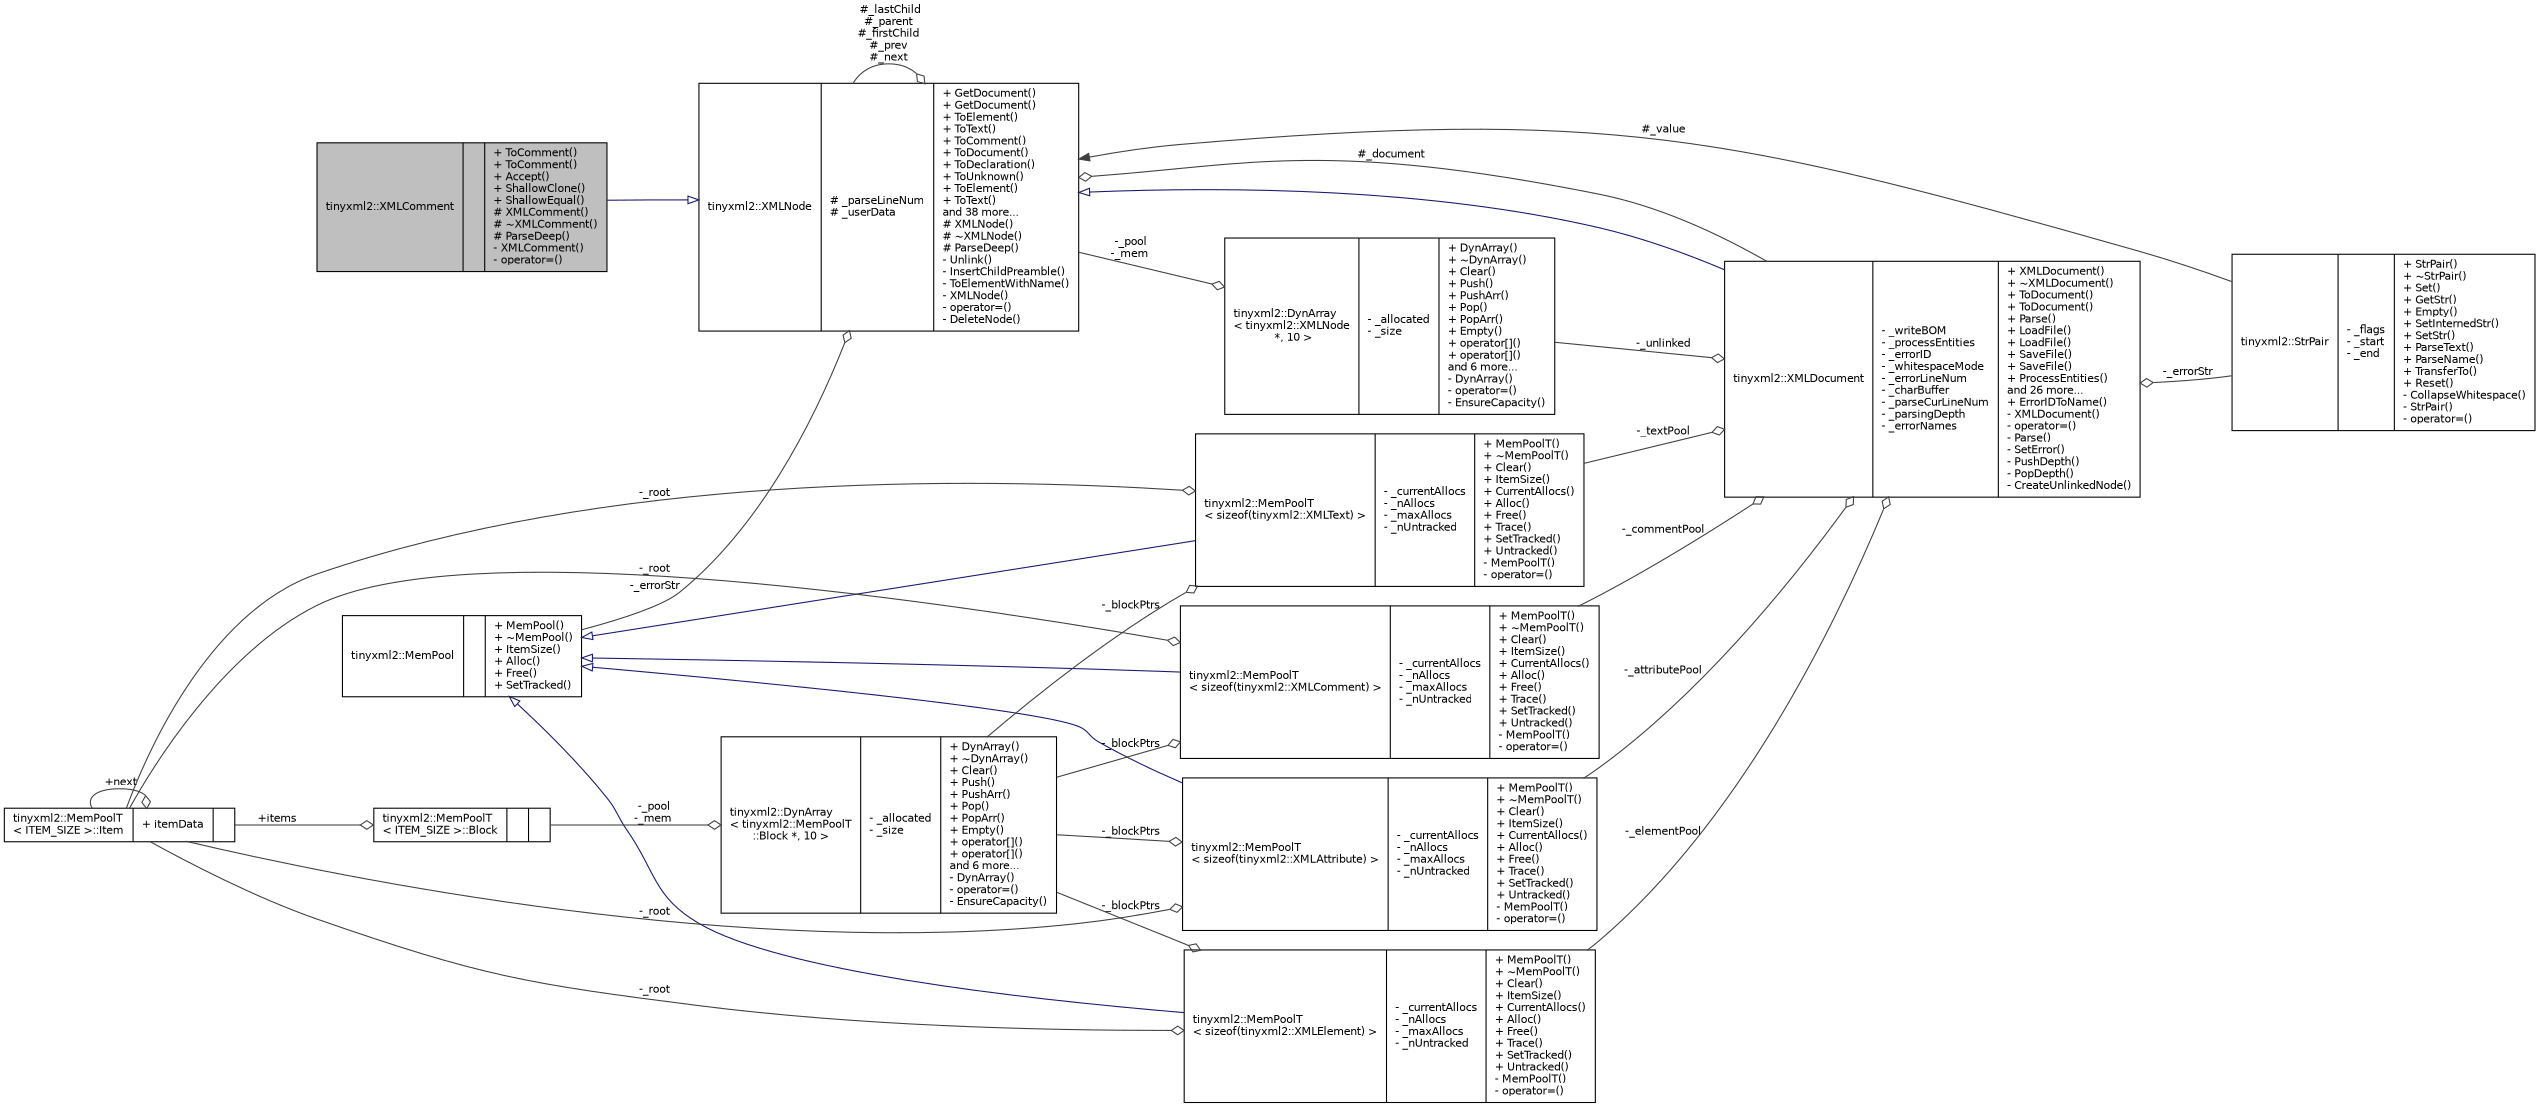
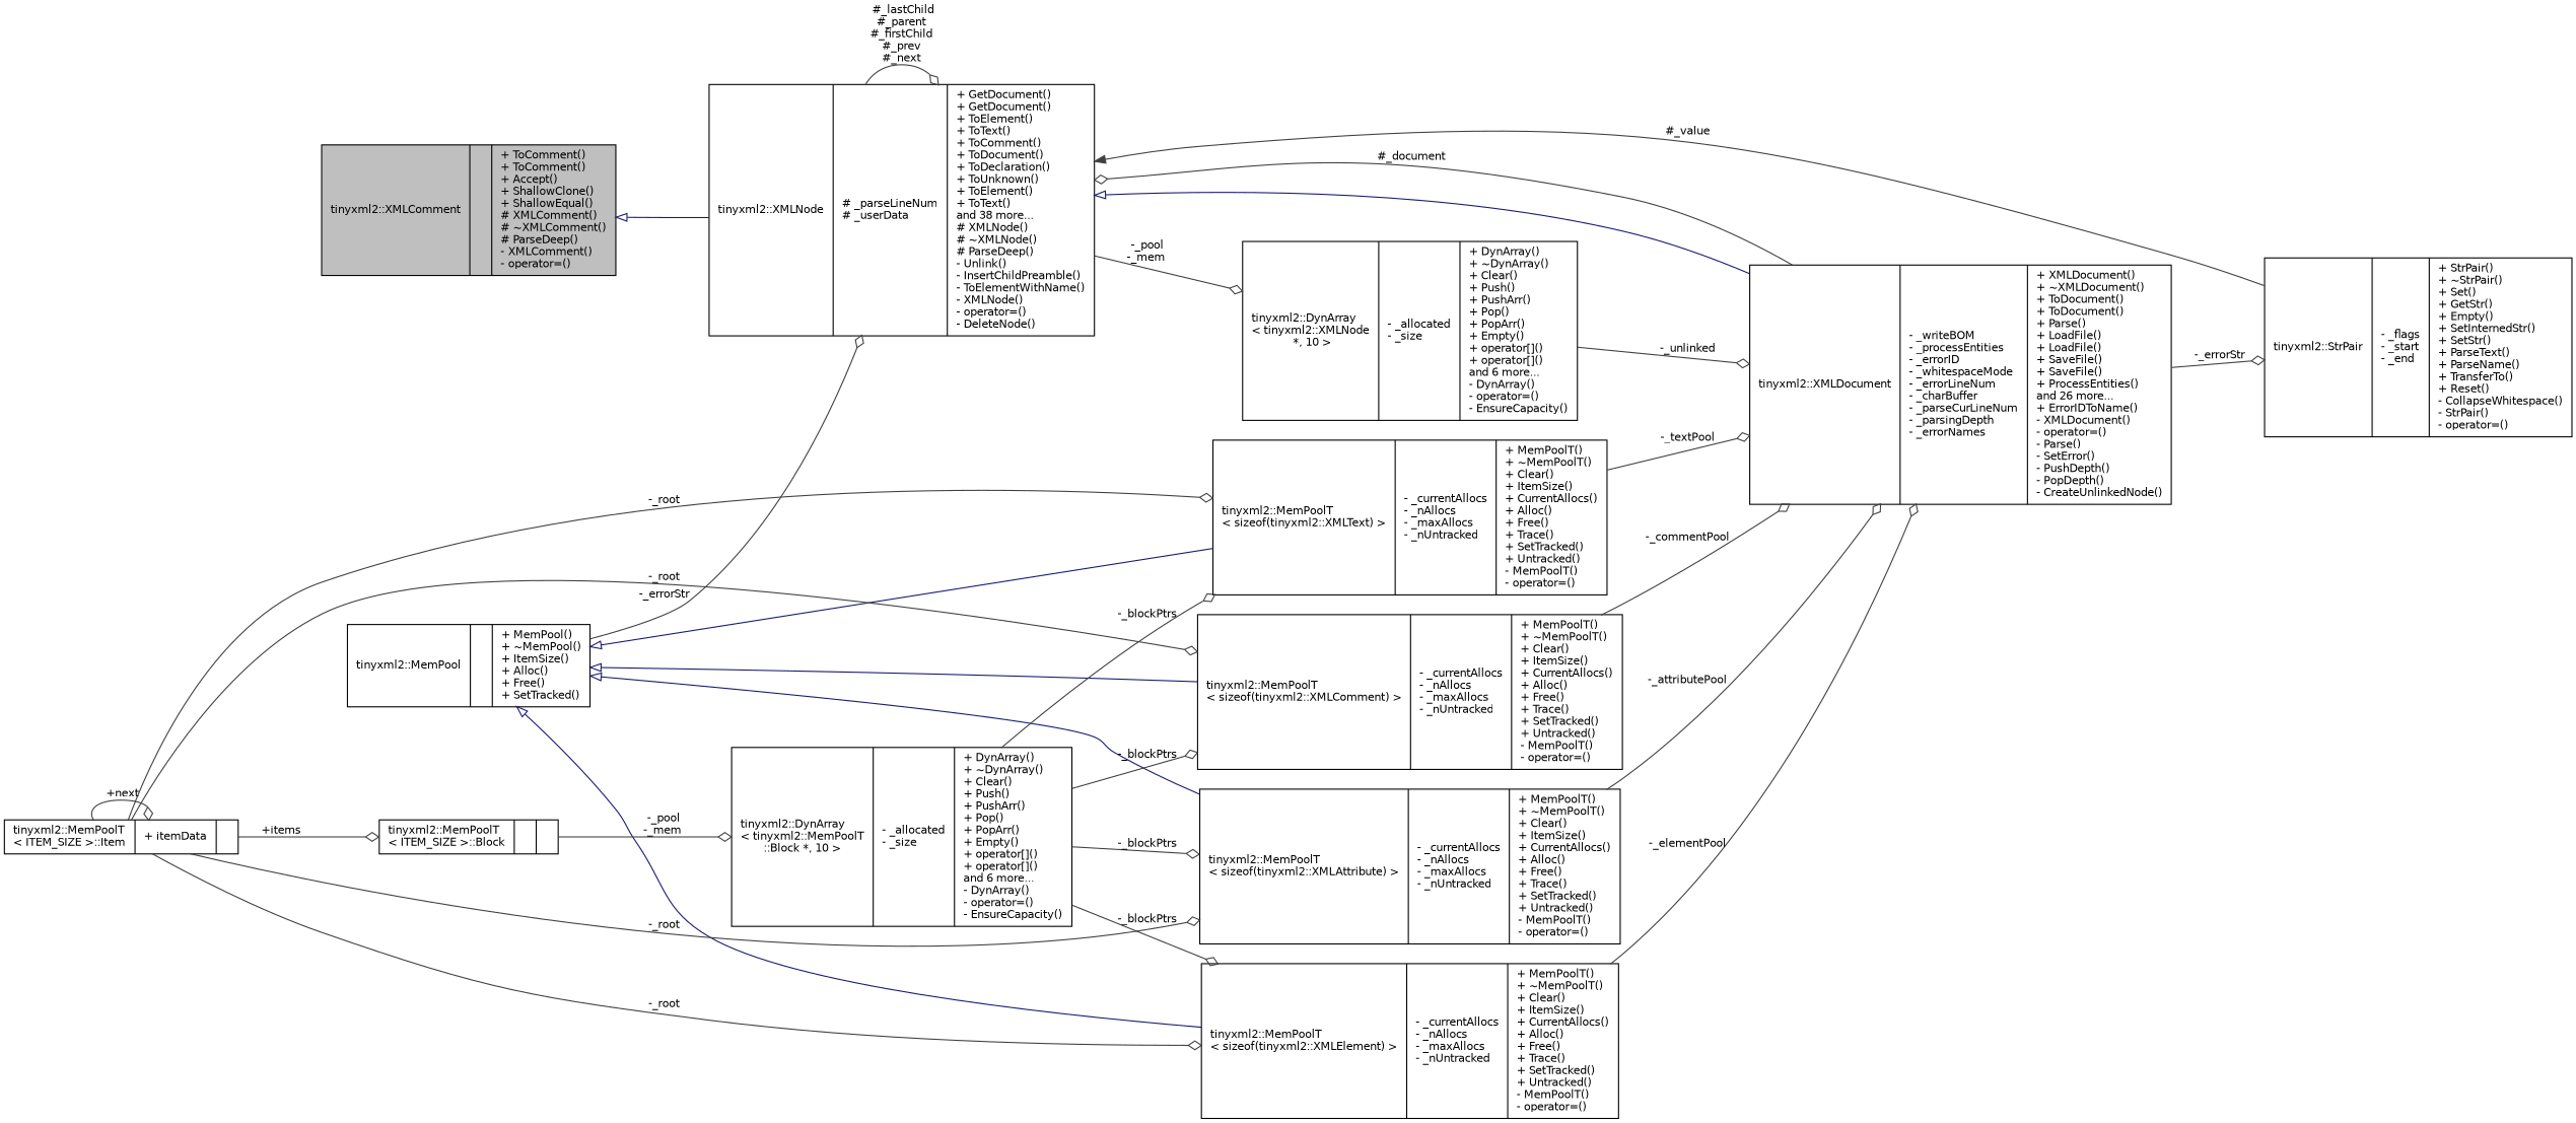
  digraph {
    rankdir=LR
    node [color=black fillcolor=white fontname=Helvetica fontsize=10 shape=record style=filled]
    edge [color=grey25 fontname=Helvetica fontsize=10 labelfontname=Helvetica labelfontsize=10 style=solid arrowhead=odiamond]
    n1 [fillcolor=grey75 fontcolor=black height=0.2 label="{tinyxml2::XMLComment\n||+ ToComment()\l+ ToComment()\l+ Accept()\l+ ShallowClone()\l+ ShallowEqual()\l# XMLComment()\l# ~XMLComment()\l# ParseDeep()\l- XMLComment()\l- operator=()\l}" width=0.4]
    n2 [height=0.2 label="{tinyxml2::XMLNode\n|# _parseLineNum\l# _userData\l|+ GetDocument()\l+ GetDocument()\l+ ToElement()\l+ ToText()\l+ ToComment()\l+ ToDocument()\l+ ToDeclaration()\l+ ToUnknown()\l+ ToElement()\l+ ToText()\land 38 more...\l# XMLNode()\l# ~XMLNode()\l# ParseDeep()\l- Unlink()\l- InsertChildPreamble()\l- ToElementWithName()\l- XMLNode()\l- operator=()\l- DeleteNode()\l}" width=0.4]
    n3 [height=0.2 label="{tinyxml2::XMLDocument\n|- _writeBOM\l- _processEntities\l- _errorID\l- _whitespaceMode\l- _errorLineNum\l- _charBuffer\l- _parseCurLineNum\l- _parsingDepth\l- _errorNames\l|+ XMLDocument()\l+ ~XMLDocument()\l+ ToDocument()\l+ ToDocument()\l+ Parse()\l+ LoadFile()\l+ LoadFile()\l+ SaveFile()\l+ SaveFile()\l+ ProcessEntities()\land 26 more...\l+ ErrorIDToName()\l- XMLDocument()\l- operator=()\l- Parse()\l- SetError()\l- PushDepth()\l- PopDepth()\l- CreateUnlinkedNode()\l}" width=0.4]
    n4 [height=0.2 label="{tinyxml2::DynArray\l\< tinyxml2::XMLNode\l *, 10 \>\n|- _allocated\l- _size\l|+ DynArray()\l+ ~DynArray()\l+ Clear()\l+ Push()\l+ PushArr()\l+ Pop()\l+ PopArr()\l+ Empty()\l+ operator[]()\l+ operator[]()\land 6 more...\l- DynArray()\l- operator=()\l- EnsureCapacity()\l}" width=0.4]
    n5 [height=0.2 label="{tinyxml2::MemPoolT\l\< sizeof(tinyxml2::XMLText) \>\n|- _currentAllocs\l- _nAllocs\l- _maxAllocs\l- _nUntracked\l|+ MemPoolT()\l+ ~MemPoolT()\l+ Clear()\l+ ItemSize()\l+ CurrentAllocs()\l+ Alloc()\l+ Free()\l+ Trace()\l+ SetTracked()\l+ Untracked()\l- MemPoolT()\l- operator=()\l}" width=0.4]
    n6 [height=0.2 label="{tinyxml2::MemPool\n||+ MemPool()\l+ ~MemPool()\l+ ItemSize()\l+ Alloc()\l+ Free()\l+ SetTracked()\l}" width=0.4]
    n7 [height=0.2 label="{tinyxml2::MemPoolT\l\< sizeof(tinyxml2::XMLComment) \>\n|- _currentAllocs\l- _nAllocs\l- _maxAllocs\l- _nUntracked\l|+ MemPoolT()\l+ ~MemPoolT()\l+ Clear()\l+ ItemSize()\l+ CurrentAllocs()\l+ Alloc()\l+ Free()\l+ Trace()\l+ SetTracked()\l+ Untracked()\l- MemPoolT()\l- operator=()\l}" width=0.4]
    n8 [height=0.2 label="{tinyxml2::MemPoolT\l\< sizeof(tinyxml2::XMLElement) \>\n|- _currentAllocs\l- _nAllocs\l- _maxAllocs\l- _nUntracked\l|+ MemPoolT()\l+ ~MemPoolT()\l+ Clear()\l+ ItemSize()\l+ CurrentAllocs()\l+ Alloc()\l+ Free()\l+ Trace()\l+ SetTracked()\l+ Untracked()\l- MemPoolT()\l- operator=()\l}" width=0.4]
    n9 [height=0.2 label="{tinyxml2::MemPoolT\l\< sizeof(tinyxml2::XMLAttribute) \>\n|- _currentAllocs\l- _nAllocs\l- _maxAllocs\l- _nUntracked\l|+ MemPoolT()\l+ ~MemPoolT()\l+ Clear()\l+ ItemSize()\l+ CurrentAllocs()\l+ Alloc()\l+ Free()\l+ Trace()\l+ SetTracked()\l+ Untracked()\l- MemPoolT()\l- operator=()\l}" width=0.4]
    n10 [height=0.2 label="{tinyxml2::DynArray\l\< tinyxml2::MemPoolT\l::Block *, 10 \>\n|- _allocated\l- _size\l|+ DynArray()\l+ ~DynArray()\l+ Clear()\l+ Push()\l+ PushArr()\l+ Pop()\l+ PopArr()\l+ Empty()\l+ operator[]()\l+ operator[]()\land 6 more...\l- DynArray()\l- operator=()\l- EnsureCapacity()\l}" width=0.4]
    n11 [height=0.2 label="{tinyxml2::MemPoolT\l\< ITEM_SIZE \>::Block\n||}" width=0.4]
    n12 [height=0.2 label="{tinyxml2::MemPoolT\l\< ITEM_SIZE \>::Item\n|+ itemData\l|}" width=0.4]
    n13 [height=0.2 label="{tinyxml2::StrPair\n|- _flags\l- _start\l- _end\l|+ StrPair()\l+ ~StrPair()\l+ Set()\l+ GetStr()\l+ Empty()\l+ SetInternedStr()\l+ SetStr()\l+ ParseText()\l+ ParseName()\l+ TransferTo()\l+ Reset()\l- CollapseWhitespace()\l- StrPair()\l- operator=()\l}" width=0.4]
-   n2 -> n1 [arrowtail=onormal color=midnightblue dir=back arrowhead=""]
+   n1 -> n2 [arrowtail=onormal color=midnightblue dir=back arrowhead=""]
    n2 -> n2 [label=" #_lastChild\n#_parent\n#_firstChild\n#_prev\n#_next"]
    n2 -> n3 [arrowtail=onormal color=midnightblue dir=back arrowhead=""]
    n2 -> n4 [label=" -_pool\n-_mem"]
    n3 -> n2 [label=" #_document"]
    n4 -> n3 [label=" -_unlinked"]
    n5 -> n3 [label=" -_textPool"]
    n6 -> n2 [label=" -_errorStr"]
    n6 -> n5 [arrowtail=onormal color=midnightblue dir=back arrowhead=""]
    n6 -> n7 [arrowtail=onormal color=midnightblue dir=back arrowhead=""]
    n6 -> n8 [arrowtail=onormal color=midnightblue dir=back arrowhead=""]
    n6 -> n9 [arrowtail=onormal color=midnightblue dir=back arrowhead=""]
    n7 -> n3 [label=" -_commentPool"]
    n8 -> n3 [label=" -_elementPool"]
    n9 -> n3 [label=" -_attributePool"]
    n10 -> n5 [label=" -_blockPtrs"]
    n10 -> n7 [label=" -_blockPtrs"]
    n10 -> n8 [label=" -_blockPtrs"]
    n10 -> n9 [label=" -_blockPtrs"]
    n11 -> n10 [label=" -_pool\n-_mem"]
    n12 -> n5 [label=" -_root"]
    n12 -> n7 [label=" -_root"]
    n12 -> n8 [label=" -_root"]
    n12 -> n9 [label=" -_root"]
    n12 -> n11 [label=" +items"]
    n12 -> n12 [label=" +next"]
    n13 -> n2 [arrowhead=normal label=" #_value"]
-   n13 -> n3 [label=" -_errorStr"]
+   n3 -> n13 [label=" -_errorStr"]
  }
